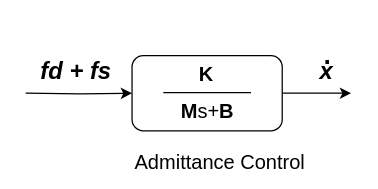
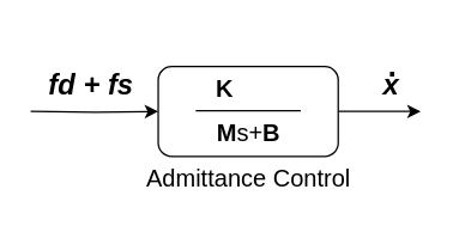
  <mxCell id="0" />
  <mxCell id="1" parent="0" />
  <mxCell id="2" style="edgeStyle=orthogonalEdgeStyle;rounded=0;orthogonalLoop=1;jettySize=auto;html=1;exitX=1;exitY=0.5;exitDx=0;exitDy=0;" edge="1" parent="1" source="3"><mxGeometry relative="1" as="geometry"><mxPoint x="280" y="74" as="targetPoint" /></mxGeometry></mxCell>
  <mxCell id="3" value="" style="rounded=1;whiteSpace=wrap;html=1;" vertex="1" parent="1"><mxGeometry x="104.99" y="44" width="120" height="60" as="geometry" /></mxCell>
  <mxCell id="4" value="" style="endArrow=none;html=1;" edge="1" parent="1"><mxGeometry width="50" height="50" relative="1" as="geometry"><mxPoint x="130" y="73.5" as="sourcePoint" /><mxPoint x="200" y="73.5" as="targetPoint" /></mxGeometry></mxCell>
  <mxCell id="5" value="&lt;b style=&quot;font-size: 16px&quot;&gt;M&lt;/b&gt;&lt;span style=&quot;font-size: 16px&quot;&gt;s&lt;/span&gt;+&lt;b style=&quot;font-size: 16px&quot;&gt;B&lt;/b&gt;" style="text;html=1;align=center;verticalAlign=middle;resizable=0;points=[];autosize=1;strokeColor=none;fontSize=16;" vertex="1" parent="1"><mxGeometry x="134.99" y="78" width="60" height="20" as="geometry" /></mxCell>
- <mxCell id="6" value="&lt;b&gt;K&lt;/b&gt;" style="text;html=1;align=center;verticalAlign=middle;resizable=0;points=[];autosize=1;strokeColor=none;fontSize=16;" vertex="1" parent="1"><mxGeometry x="149.11" y="49" width="30" height="20" as="geometry" /></mxCell>
- <mxCell id="7" value="Admittance Control" style="text;html=1;align=center;verticalAlign=middle;resizable=0;points=[];autosize=1;strokeColor=none;fontSize=16;" vertex="1" parent="1"><mxGeometry x="100" y="119" width="150" height="20" as="geometry" /></mxCell>
+ <mxCell id="6" value="&lt;b&gt;K&lt;/b&gt;" style="text;html=1;align=center;verticalAlign=middle;resizable=0;points=[];autosize=1;strokeColor=none;fontSize=16;" vertex="1" parent="1"><mxGeometry x="134.11" y="49" width="30" height="20" as="geometry" /></mxCell>
+ <mxCell id="7" value="Admittance Control" style="text;html=1;align=center;verticalAlign=middle;resizable=0;points=[];autosize=1;strokeColor=none;fontSize=16;" vertex="1" parent="1"><mxGeometry x="90" y="109" width="150" height="20" as="geometry" /></mxCell>
  <mxCell id="8" style="edgeStyle=orthogonalEdgeStyle;rounded=0;orthogonalLoop=1;jettySize=auto;html=1;entryX=0;entryY=0.5;entryDx=0;entryDy=0;" edge="1" parent="1" target="3"><mxGeometry relative="1" as="geometry"><mxPoint x="55.01" y="73.5" as="targetPoint" /><mxPoint x="20" y="74" as="sourcePoint" /></mxGeometry></mxCell>
  <mxCell id="9" value="&lt;i style=&quot;font-size: 19px;&quot;&gt;&lt;b style=&quot;font-size: 19px;&quot;&gt;f&lt;span style=&quot;font-size: 19px;&quot;&gt;d +&amp;nbsp;&lt;/span&gt;&lt;/b&gt;&lt;/i&gt;&lt;i style=&quot;font-size: 19px;&quot;&gt;&lt;b style=&quot;font-size: 19px;&quot;&gt;f&lt;span style=&quot;font-size: 19px;&quot;&gt;s&lt;/span&gt;&lt;/b&gt;&lt;/i&gt;" style="text;html=1;align=center;verticalAlign=middle;resizable=0;points=[];autosize=1;strokeColor=none;fontSize=19;" vertex="1" parent="1"><mxGeometry x="25" y="42" width="70" height="30" as="geometry" /></mxCell>
  <mxCell id="10" value="&lt;b style=&quot;font-size: 19px;&quot;&gt;&lt;i style=&quot;font-size: 19px;&quot;&gt;x&lt;/i&gt;&lt;/b&gt;" style="text;html=1;align=center;verticalAlign=middle;resizable=0;points=[];autosize=1;strokeColor=none;fontSize=19;" vertex="1" parent="1"><mxGeometry x="245" y="42" width="30" height="30" as="geometry" /></mxCell>
  <mxCell id="11" value="." style="text;html=1;align=center;verticalAlign=middle;resizable=0;points=[];autosize=1;strokeColor=none;fontSize=30;" vertex="1" parent="1"><mxGeometry x="251" y="20" width="20" height="40" as="geometry" /></mxCell>
